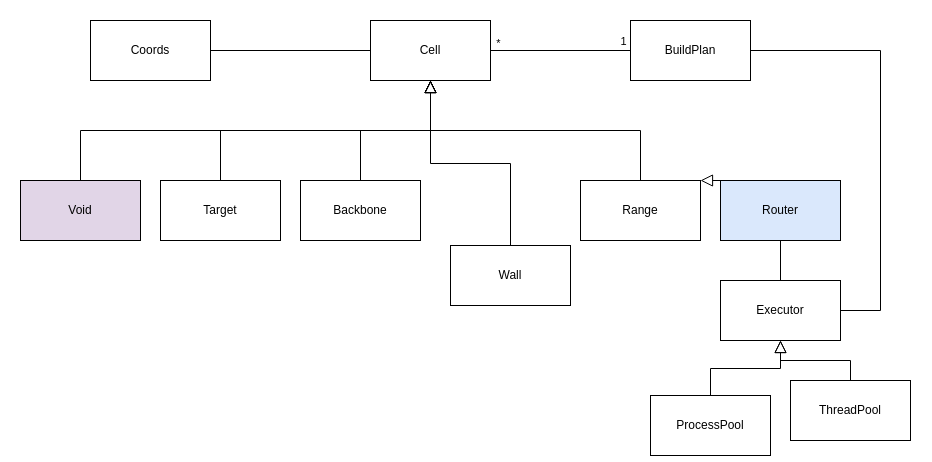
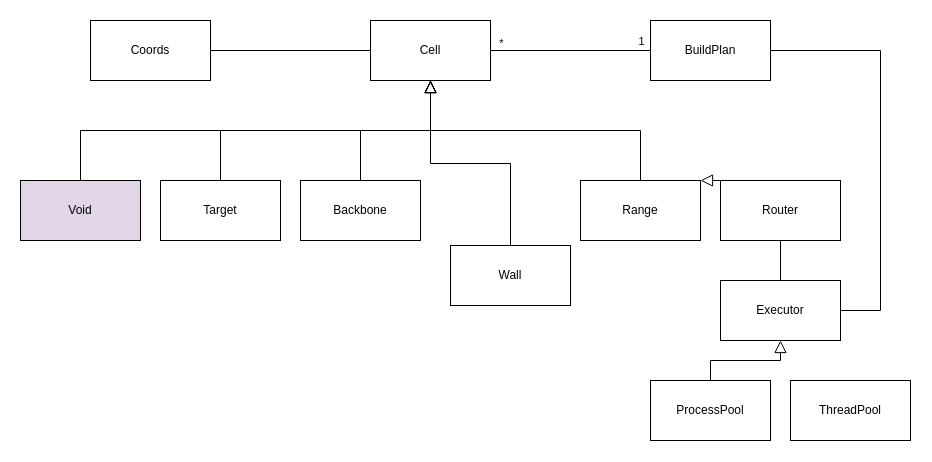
  <mxCell id="0" />
  <mxCell id="1" parent="0" />
  <mxCell id="2" style="edgeStyle=orthogonalEdgeStyle;rounded=0;orthogonalLoop=1;jettySize=auto;html=1;endArrow=none;endFill=0;entryX=1;entryY=0.5;entryDx=0;entryDy=0;" edge="1" parent="1" source="3" target="16"><mxGeometry relative="1" as="geometry"><mxPoint x="630" y="50" as="targetPoint" /></mxGeometry></mxCell>
  <mxCell id="3" value="Cell" style="rounded=0;whiteSpace=wrap;html=1;" vertex="1" parent="1"><mxGeometry x="370" y="20" width="120" height="60" as="geometry" /></mxCell>
  <mxCell id="4" value="" style="endArrow=block;endSize=10;endFill=0;shadow=0;strokeWidth=1;rounded=0;edgeStyle=elbowEdgeStyle;elbow=vertical;exitX=0.5;exitY=0;exitDx=0;exitDy=0;" edge="1" parent="1" source="7"><mxGeometry width="160" relative="1" as="geometry"><mxPoint x="540" y="182" as="sourcePoint" /><mxPoint x="430" y="80" as="targetPoint" /></mxGeometry></mxCell>
  <mxCell id="5" value="" style="endArrow=block;endSize=10;endFill=0;shadow=0;strokeWidth=1;rounded=0;edgeStyle=elbowEdgeStyle;elbow=vertical;exitX=0.5;exitY=0;exitDx=0;exitDy=0;" edge="1" parent="1" source="6"><mxGeometry width="160" relative="1" as="geometry"><mxPoint x="330" y="182" as="sourcePoint" /><mxPoint x="430" y="80" as="targetPoint" /></mxGeometry></mxCell>
  <mxCell id="6" value="Backbone" style="rounded=0;whiteSpace=wrap;html=1;" vertex="1" parent="1"><mxGeometry x="300" y="180" width="120" height="60" as="geometry" /></mxCell>
  <mxCell id="7" value="Wall" style="rounded=0;whiteSpace=wrap;html=1;" vertex="1" parent="1"><mxGeometry x="450" y="245" width="120" height="60" as="geometry" /></mxCell>
  <mxCell id="8" value="Range" style="rounded=0;whiteSpace=wrap;html=1;" vertex="1" parent="1"><mxGeometry x="580" y="180" width="120" height="60" as="geometry" /></mxCell>
  <mxCell id="9" value="Target" style="rounded=0;whiteSpace=wrap;html=1;" vertex="1" parent="1"><mxGeometry x="160" y="180" width="120" height="60" as="geometry" /></mxCell>
  <mxCell id="10" value="Void" style="rounded=0;whiteSpace=wrap;html=1;fillColor=#e1d5e7;" vertex="1" parent="1"><mxGeometry x="20" y="180" width="120" height="60" as="geometry" /></mxCell>
- <mxCell id="11" value="Router" style="rounded=0;whiteSpace=wrap;html=1;fillColor=#dae8fc;" vertex="1" parent="1"><mxGeometry x="720" y="180" width="120" height="60" as="geometry" /></mxCell>
+ <mxCell id="11" value="Router" style="rounded=0;whiteSpace=wrap;html=1;" vertex="1" parent="1"><mxGeometry x="720" y="180" width="120" height="60" as="geometry" /></mxCell>
  <mxCell id="12" value="" style="endArrow=block;endSize=10;endFill=0;shadow=0;strokeWidth=1;rounded=0;edgeStyle=elbowEdgeStyle;elbow=vertical;exitX=0.5;exitY=0;exitDx=0;exitDy=0;entryX=0.5;entryY=1;entryDx=0;entryDy=0;" edge="1" parent="1" source="8" target="3"><mxGeometry width="160" relative="1" as="geometry"><mxPoint x="550" y="192" as="sourcePoint" /><mxPoint x="440" y="90" as="targetPoint" /></mxGeometry></mxCell>
  <mxCell id="13" value="" style="endArrow=block;endSize=10;endFill=0;shadow=0;strokeWidth=1;rounded=0;edgeStyle=elbowEdgeStyle;elbow=vertical;exitX=0.5;exitY=0;exitDx=0;exitDy=0;" edge="1" parent="1" source="11" target="8"><mxGeometry width="160" relative="1" as="geometry"><mxPoint x="740" y="190" as="sourcePoint" /><mxPoint x="440" y="90" as="targetPoint" /></mxGeometry></mxCell>
  <mxCell id="14" value="" style="endArrow=block;endSize=10;endFill=0;shadow=0;strokeWidth=1;rounded=0;edgeStyle=elbowEdgeStyle;elbow=vertical;entryX=0.5;entryY=1;entryDx=0;entryDy=0;" edge="1" parent="1" source="9" target="3"><mxGeometry width="160" relative="1" as="geometry"><mxPoint x="340" y="192" as="sourcePoint" /><mxPoint x="440" y="90" as="targetPoint" /></mxGeometry></mxCell>
  <mxCell id="15" value="" style="endArrow=block;endSize=10;endFill=0;shadow=0;strokeWidth=1;rounded=0;edgeStyle=elbowEdgeStyle;elbow=vertical;exitX=0.5;exitY=0;exitDx=0;exitDy=0;" edge="1" parent="1" source="10"><mxGeometry width="160" relative="1" as="geometry"><mxPoint x="160" y="190" as="sourcePoint" /><mxPoint x="430" y="80" as="targetPoint" /></mxGeometry></mxCell>
  <mxCell id="16" value="Coords" style="rounded=0;whiteSpace=wrap;html=1;" vertex="1" parent="1"><mxGeometry x="90" y="20" width="120" height="60" as="geometry" /></mxCell>
  <mxCell id="17" style="edgeStyle=orthogonalEdgeStyle;rounded=0;orthogonalLoop=1;jettySize=auto;html=1;entryX=1;entryY=0.5;entryDx=0;entryDy=0;endArrow=none;endFill=0;exitX=0;exitY=0.5;exitDx=0;exitDy=0;" edge="1" parent="1" source="20" target="3"><mxGeometry relative="1" as="geometry"><mxPoint x="720" y="-20" as="sourcePoint" /><mxPoint x="370" y="10" as="targetPoint" /></mxGeometry></mxCell>
  <mxCell id="18" value="1" style="edgeLabel;html=1;align=center;verticalAlign=middle;resizable=0;points=[];" vertex="1" connectable="0" parent="17"><mxGeometry x="-0.804" y="2" relative="1" as="geometry"><mxPoint x="6.0" y="-12" as="offset" /></mxGeometry></mxCell>
  <mxCell id="19" value="*" style="edgeLabel;html=1;align=center;verticalAlign=middle;resizable=0;points=[];" vertex="1" connectable="0" parent="17"><mxGeometry x="0.714" y="1" relative="1" as="geometry"><mxPoint x="-13" y="-9" as="offset" /></mxGeometry></mxCell>
- <mxCell id="20" value="BuildPlan" style="rounded=0;whiteSpace=wrap;html=1;" vertex="1" parent="1"><mxGeometry x="630" y="20" width="120" height="60" as="geometry" /></mxCell>
+ <mxCell id="20" value="BuildPlan" style="rounded=0;whiteSpace=wrap;html=1;" vertex="1" parent="1"><mxGeometry x="650" y="20" width="120" height="60" as="geometry" /></mxCell>
  <mxCell id="21" style="edgeStyle=orthogonalEdgeStyle;rounded=0;orthogonalLoop=1;jettySize=auto;html=1;exitX=0.5;exitY=0;exitDx=0;exitDy=0;entryX=0.5;entryY=1;entryDx=0;entryDy=0;endArrow=none;endFill=0;" edge="1" parent="1" source="23" target="11"><mxGeometry relative="1" as="geometry" /></mxCell>
  <mxCell id="22" style="edgeStyle=orthogonalEdgeStyle;rounded=0;orthogonalLoop=1;jettySize=auto;html=1;entryX=1;entryY=0.5;entryDx=0;entryDy=0;endArrow=none;endFill=0;exitX=1;exitY=0.5;exitDx=0;exitDy=0;" edge="1" parent="1" source="23" target="20"><mxGeometry relative="1" as="geometry"><mxPoint x="900" y="270" as="sourcePoint" /><Array as="points"><mxPoint x="880" y="310" /><mxPoint x="880" y="50" /></Array></mxGeometry></mxCell>
  <mxCell id="23" value="Executor" style="rounded=0;whiteSpace=wrap;html=1;" vertex="1" parent="1"><mxGeometry x="720" y="280" width="120" height="60" as="geometry" /></mxCell>
- <mxCell id="24" value="ProcessPool" style="rounded=0;whiteSpace=wrap;html=1;" vertex="1" parent="1"><mxGeometry x="650" y="395" width="120" height="60" as="geometry" /></mxCell>
+ <mxCell id="24" value="ProcessPool" style="rounded=0;whiteSpace=wrap;html=1;" vertex="1" parent="1"><mxGeometry x="650" y="380" width="120" height="60" as="geometry" /></mxCell>
  <mxCell id="25" value="ThreadPool" style="rounded=0;whiteSpace=wrap;html=1;" vertex="1" parent="1"><mxGeometry x="790" y="380" width="120" height="60" as="geometry" /></mxCell>
- <mxCell id="26" value="" style="endArrow=block;endSize=10;endFill=0;shadow=0;strokeWidth=1;rounded=0;edgeStyle=elbowEdgeStyle;elbow=vertical;entryX=0.5;entryY=1;entryDx=0;entryDy=0;" edge="1" parent="1" source="25" target="23"><mxGeometry width="160" relative="1" as="geometry"><mxPoint x="510" y="190" as="sourcePoint" /><mxPoint x="440" y="90" as="targetPoint" /></mxGeometry></mxCell>
  <mxCell id="27" value="" style="endArrow=block;endSize=10;endFill=0;shadow=0;strokeWidth=1;rounded=0;edgeStyle=elbowEdgeStyle;elbow=vertical;entryX=0.5;entryY=1;entryDx=0;entryDy=0;exitX=0.5;exitY=0;exitDx=0;exitDy=0;" edge="1" parent="1" source="24" target="23"><mxGeometry width="160" relative="1" as="geometry"><mxPoint x="860" y="390" as="sourcePoint" /><mxPoint x="790" y="350" as="targetPoint" /></mxGeometry></mxCell>
